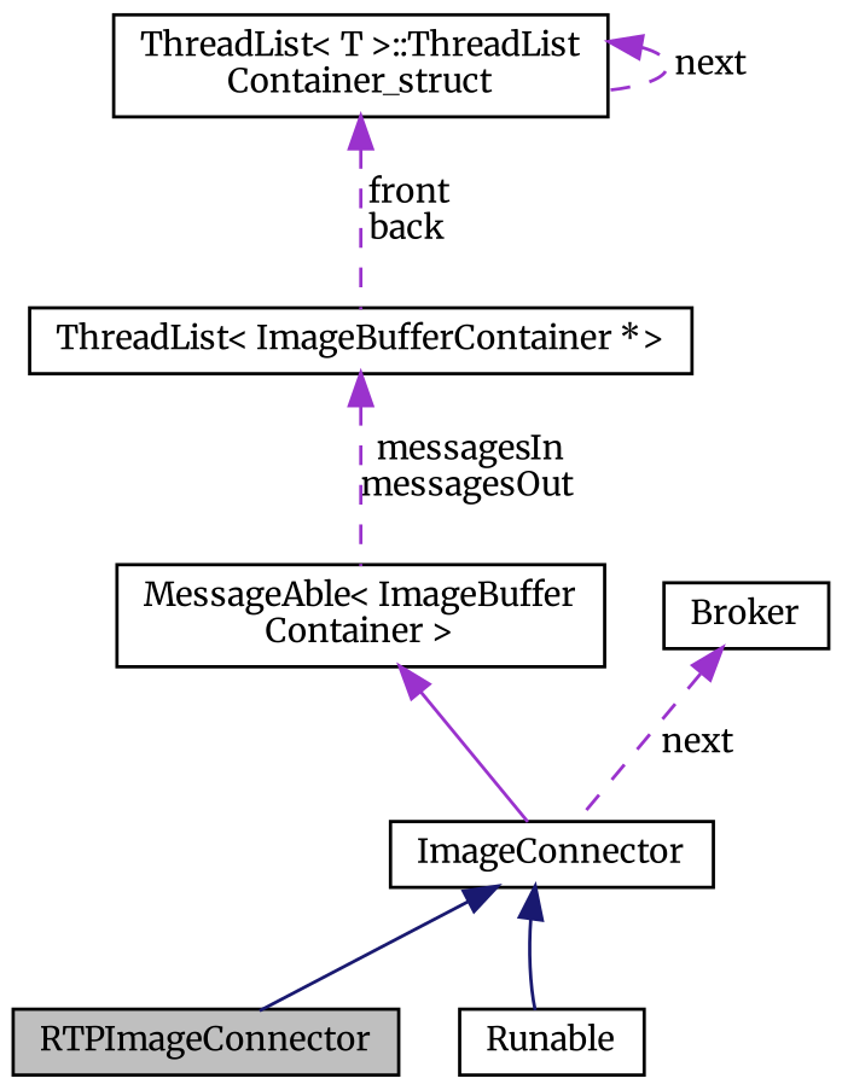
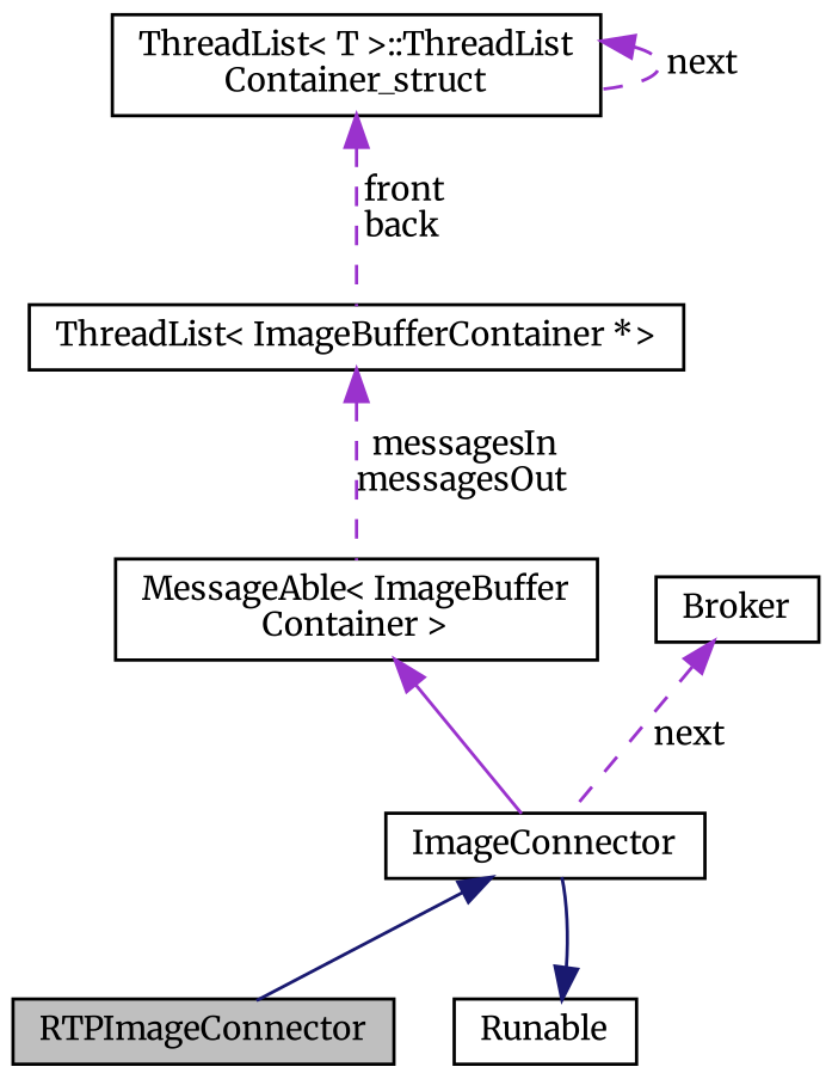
  digraph {
    fontname=Merriweather
    node [color=black fillcolor=white fontname=Merriweather fontsize=10 shape=record style=filled]
    edge [color=darkorchid3 dir=back fontname=Merriweather fontsize=10 labelfontname=Helvetica labelfontsize=10 style=dashed]
    n1 [fillcolor=grey75 fontcolor=black height=0.2 label=RTPImageConnector width=0.4]
    n2 [height=0.2 label=ImageConnector width=0.4]
    n3 [height=0.2 label=Runable width=0.4]
    n4 [height=0.2 label="MessageAble\< ImageBuffer\lContainer \>" width=0.4]
    n5 [height=0.2 label="ThreadList\< ImageBufferContainer *\>" width=0.4]
    n6 [height=0.2 label="ThreadList\< T \>::ThreadList\lContainer_struct" width=0.4]
    n7 [height=0.2 label=Broker width=0.4]
    n2 -> n1 [color=midnightblue style=solid]
-   n2 -> n3 [color=midnightblue style=solid]
+   n3 -> n2 [color=midnightblue style=solid]
    n4 -> n2 [style=solid]
    n5 -> n4 [label=" messagesIn\nmessagesOut"]
    n6 -> n5 [label=" front\nback"]
    n6 -> n6 [label=" next"]
    n7 -> n2 [label=" next"]
  }
